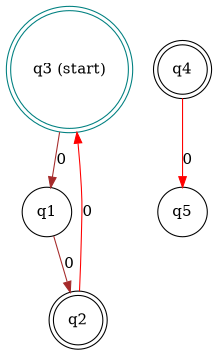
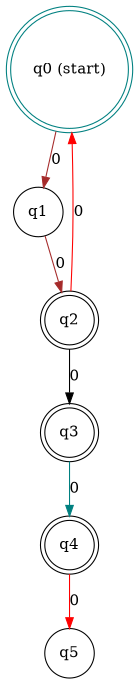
  digraph {
    rankdir=TB
    node [color=black shape=doublecircle]
    edge [color=brown]
-   n1 [color=teal label="q3 (start)"]
+   n1 [color=teal label="q0 (start)"]
    n2 [label=q1 shape=circle]
    n3 [label=q2]
+   n4 [label=q3]
    n5 [label=q4]
    n6 [label=q5 shape=circle]
    n1 -> n2 [label=0]
    n2 -> n3 [label=0]
    n3 -> n1 [color=red label=0]
+   n3 -> n4 [color=black label=0]
+   n4 -> n5 [color=teal label=0]
    n5 -> n6 [color=red label=0]
  }
